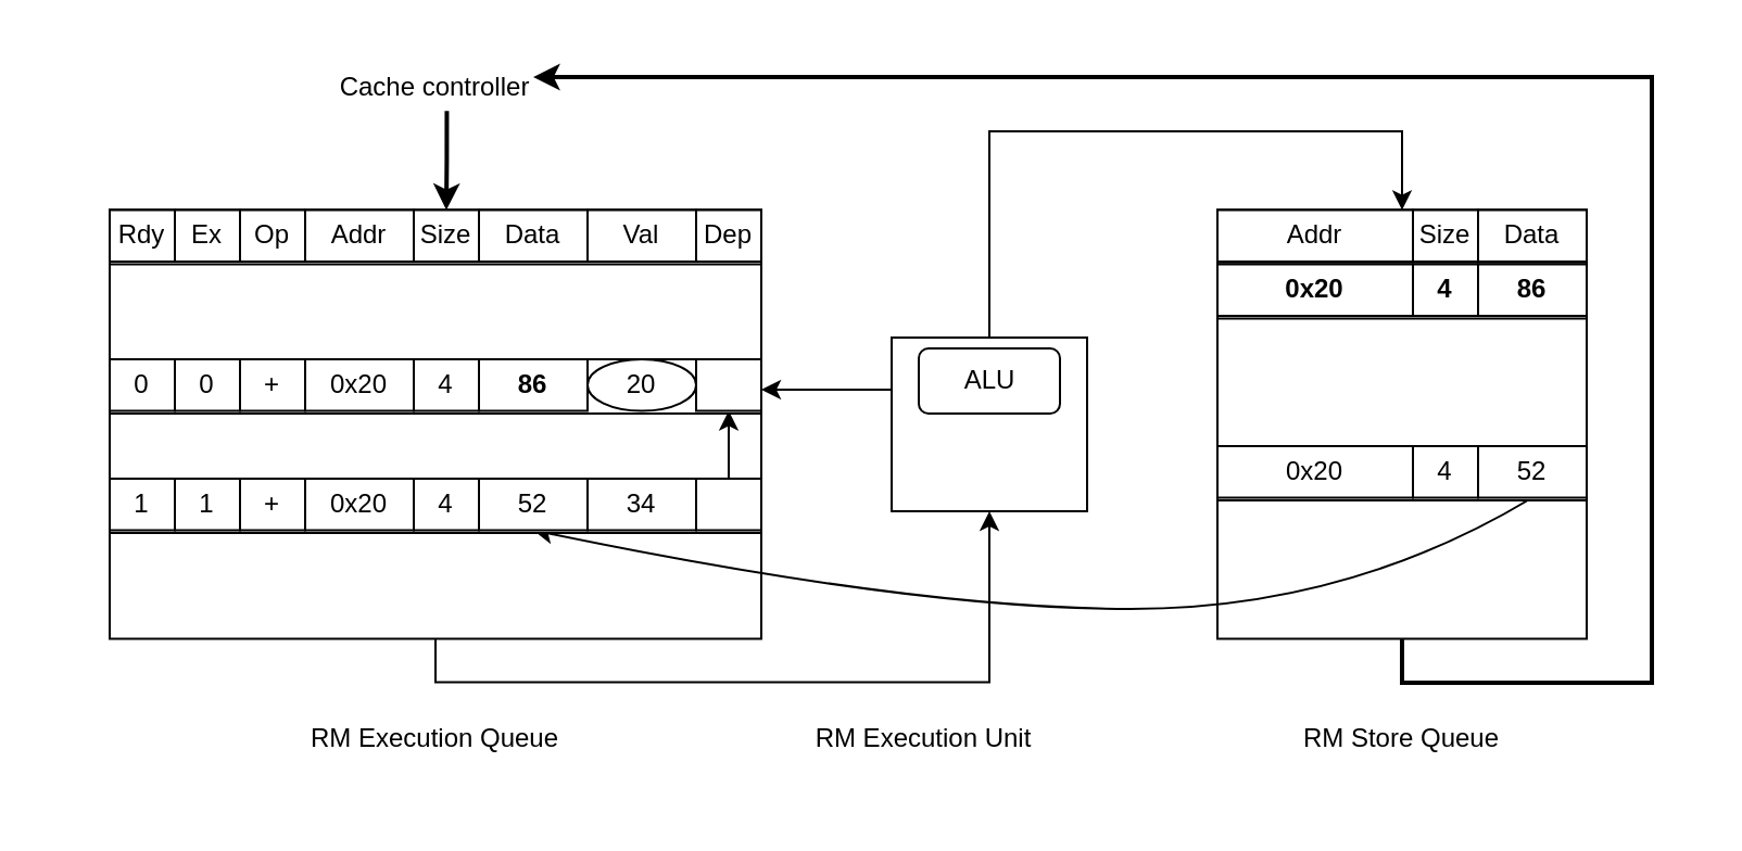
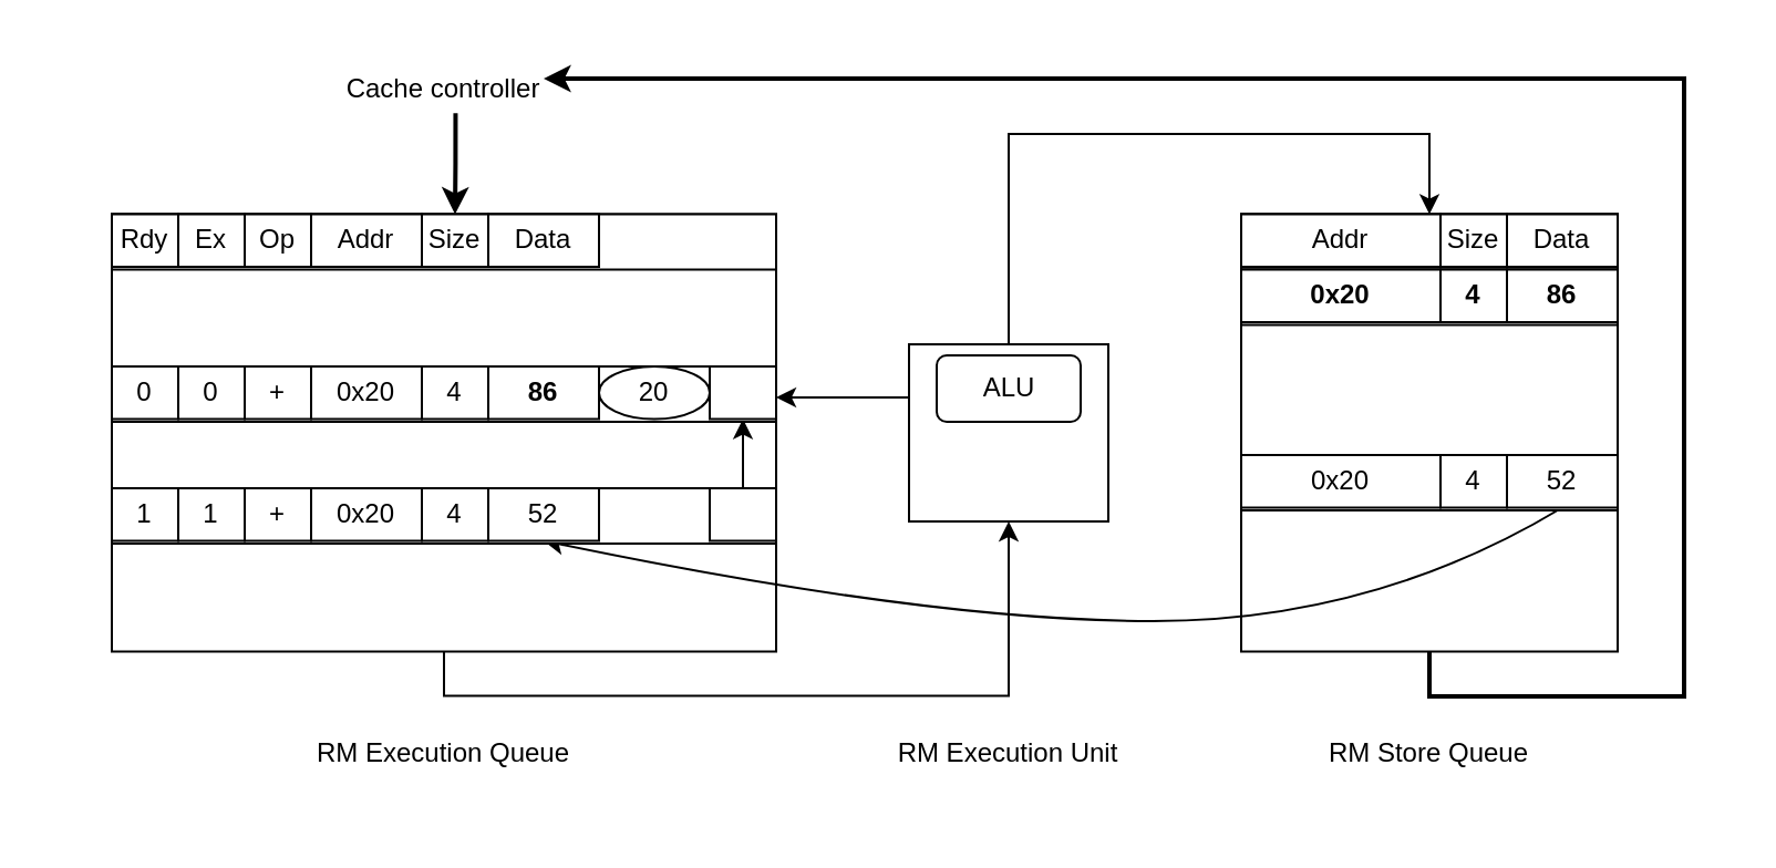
  <mxCell id="0" />
  <mxCell id="1" parent="0" />
  <mxCell id="2" value="" style="rounded=0;whiteSpace=wrap;html=1;strokeColor=none;" vertex="1" parent="1"><mxGeometry x="20" y="20" width="760" height="350" as="geometry" /></mxCell>
  <mxCell id="3" style="edgeStyle=orthogonalEdgeStyle;rounded=0;orthogonalLoop=1;jettySize=auto;html=1;exitX=0.5;exitY=1;exitDx=0;exitDy=0;entryX=0.5;entryY=1;entryDx=0;entryDy=0;" edge="1" parent="1" source="4" target="7"><mxGeometry relative="1" as="geometry" /></mxCell>
  <mxCell id="4" value="" style="rounded=0;whiteSpace=wrap;html=1;" vertex="1" parent="1"><mxGeometry x="50" y="96.25" width="300" height="197.5" as="geometry" /></mxCell>
  <mxCell id="5" style="edgeStyle=orthogonalEdgeStyle;rounded=0;orthogonalLoop=1;jettySize=auto;html=1;exitX=0.5;exitY=0;exitDx=0;exitDy=0;entryX=0.5;entryY=0;entryDx=0;entryDy=0;" edge="1" parent="1" source="7" target="9"><mxGeometry relative="1" as="geometry"><Array as="points"><mxPoint x="455" y="60" /><mxPoint x="645" y="60" /></Array></mxGeometry></mxCell>
  <mxCell id="6" style="edgeStyle=orthogonalEdgeStyle;rounded=0;orthogonalLoop=1;jettySize=auto;html=1;exitX=0;exitY=0.5;exitDx=0;exitDy=0;entryX=1;entryY=0.5;entryDx=0;entryDy=0;strokeWidth=1;" edge="1" parent="1"><mxGeometry relative="1" as="geometry"><mxPoint x="410" y="179" as="sourcePoint" /><mxPoint x="350" y="179" as="targetPoint" /></mxGeometry></mxCell>
  <mxCell id="7" value="" style="rounded=0;whiteSpace=wrap;html=1;" vertex="1" parent="1"><mxGeometry x="410" y="155" width="90" height="80" as="geometry" /></mxCell>
  <mxCell id="8" style="edgeStyle=orthogonalEdgeStyle;rounded=0;orthogonalLoop=1;jettySize=auto;html=1;exitX=0.5;exitY=1;exitDx=0;exitDy=0;entryX=1;entryY=0.25;entryDx=0;entryDy=0;strokeWidth=2;" edge="1" parent="1" source="9" target="16"><mxGeometry relative="1" as="geometry"><Array as="points"><mxPoint x="645" y="314" /><mxPoint x="760" y="314" /><mxPoint x="760" y="35" /></Array></mxGeometry></mxCell>
  <mxCell id="9" value="" style="rounded=0;whiteSpace=wrap;html=1;" vertex="1" parent="1"><mxGeometry x="560" y="96.25" width="170" height="197.5" as="geometry" /></mxCell>
  <mxCell id="10" value="RM Store Queue" style="text;html=1;strokeColor=none;fillColor=none;align=center;verticalAlign=middle;whiteSpace=wrap;rounded=0;" vertex="1" parent="1"><mxGeometry x="565" y="330" width="160" height="20" as="geometry" /></mxCell>
  <mxCell id="11" value="RM Execution Queue" style="text;html=1;strokeColor=none;fillColor=none;align=center;verticalAlign=middle;whiteSpace=wrap;rounded=0;" vertex="1" parent="1"><mxGeometry x="120" y="330" width="160" height="20" as="geometry" /></mxCell>
- <mxCell id="12" value="RM Execution Unit" style="text;html=1;strokeColor=none;fillColor=none;align=center;verticalAlign=middle;whiteSpace=wrap;rounded=0;" vertex="1" parent="1"><mxGeometry x="345" y="330" width="160" height="20" as="geometry" /></mxCell>
+ <mxCell id="12" value="RM Execution Unit" style="text;html=1;strokeColor=none;fillColor=none;align=center;verticalAlign=middle;whiteSpace=wrap;rounded=0;" vertex="1" parent="1"><mxGeometry x="375" y="330" width="160" height="20" as="geometry" /></mxCell>
  <mxCell id="13" value="ALU" style="rounded=1;whiteSpace=wrap;html=1;" vertex="1" parent="1"><mxGeometry x="422.5" y="160" width="65" height="30" as="geometry" /></mxCell>
  <mxCell id="14" value="" style="curved=1;endArrow=classic;html=1;entryX=0.5;entryY=1;entryDx=0;entryDy=0;exitX=0.5;exitY=1;exitDx=0;exitDy=0;" edge="1" parent="1" source="72" target="50"><mxGeometry width="50" height="50" relative="1" as="geometry"><mxPoint x="370" y="220" as="sourcePoint" /><mxPoint x="420" y="170" as="targetPoint" /><Array as="points"><mxPoint x="620" y="280" /><mxPoint x="420" y="280" /></Array></mxGeometry></mxCell>
  <mxCell id="15" value="" style="endArrow=classic;html=1;exitX=0.5;exitY=0;exitDx=0;exitDy=0;entryX=0.5;entryY=1;entryDx=0;entryDy=0;" edge="1" parent="1" source="52" target="40"><mxGeometry width="50" height="50" relative="1" as="geometry"><mxPoint x="340" y="220" as="sourcePoint" /><mxPoint x="390" y="170" as="targetPoint" /></mxGeometry></mxCell>
  <mxCell id="16" value="Cache controller" style="text;html=1;strokeColor=none;fillColor=none;align=center;verticalAlign=middle;whiteSpace=wrap;rounded=0;" vertex="1" parent="1"><mxGeometry x="155" y="30" width="90" height="20" as="geometry" /></mxCell>
  <mxCell id="17" style="edgeStyle=orthogonalEdgeStyle;rounded=0;orthogonalLoop=1;jettySize=auto;html=1;exitX=0.558;exitY=1.031;exitDx=0;exitDy=0;entryX=0.5;entryY=0;entryDx=0;entryDy=0;strokeWidth=2;exitPerimeter=0;" edge="1" parent="1" source="16" target="25"><mxGeometry relative="1" as="geometry" /></mxCell>
  <mxCell id="18" value="" style="group" vertex="1" connectable="0" parent="1"><mxGeometry x="50" y="96.25" width="300" height="25" as="geometry" /></mxCell>
  <mxCell id="19" value="" style="group" vertex="1" connectable="0" parent="18"><mxGeometry width="300" height="25" as="geometry" /></mxCell>
  <mxCell id="20" value="" style="rounded=0;whiteSpace=wrap;html=1;" vertex="1" parent="19"><mxGeometry width="300" height="25" as="geometry" /></mxCell>
  <mxCell id="21" value="Rdy" style="rounded=0;whiteSpace=wrap;html=1;" vertex="1" parent="19"><mxGeometry width="30" height="23.75" as="geometry" /></mxCell>
  <mxCell id="22" value="Ex" style="rounded=0;whiteSpace=wrap;html=1;" vertex="1" parent="19"><mxGeometry x="30" width="30" height="23.75" as="geometry" /></mxCell>
  <mxCell id="23" value="Op" style="rounded=0;whiteSpace=wrap;html=1;" vertex="1" parent="19"><mxGeometry x="60" width="30" height="23.75" as="geometry" /></mxCell>
  <mxCell id="24" value="Addr" style="rounded=0;whiteSpace=wrap;html=1;" vertex="1" parent="19"><mxGeometry x="90" width="50" height="23.75" as="geometry" /></mxCell>
  <mxCell id="25" value="Size" style="rounded=0;whiteSpace=wrap;html=1;" vertex="1" parent="19"><mxGeometry x="140" width="30" height="23.75" as="geometry" /></mxCell>
  <mxCell id="26" value="Data" style="rounded=0;whiteSpace=wrap;html=1;" vertex="1" parent="19"><mxGeometry x="170" width="50" height="23.75" as="geometry" /></mxCell>
- <mxCell id="27" value="Val" style="rounded=0;whiteSpace=wrap;html=1;" vertex="1" parent="19"><mxGeometry x="220" width="50" height="23.75" as="geometry" /></mxCell>
- <mxCell id="28" value="Dep" style="rounded=0;whiteSpace=wrap;html=1;" vertex="1" parent="19"><mxGeometry x="270" width="30" height="23.75" as="geometry" /></mxCell>
  <mxCell id="29" value="" style="group" vertex="1" connectable="0" parent="1"><mxGeometry x="50" y="165" width="300" height="25" as="geometry" /></mxCell>
  <mxCell id="30" value="" style="group" vertex="1" connectable="0" parent="29"><mxGeometry width="300" height="25" as="geometry" /></mxCell>
  <mxCell id="31" value="" style="group" vertex="1" connectable="0" parent="30"><mxGeometry width="300" height="25" as="geometry" /></mxCell>
  <mxCell id="32" value="" style="rounded=0;whiteSpace=wrap;html=1;" vertex="1" parent="31"><mxGeometry width="300" height="25" as="geometry" /></mxCell>
  <mxCell id="33" value="0" style="rounded=0;whiteSpace=wrap;html=1;" vertex="1" parent="31"><mxGeometry width="30" height="23.75" as="geometry" /></mxCell>
  <mxCell id="34" value="0" style="rounded=0;whiteSpace=wrap;html=1;" vertex="1" parent="31"><mxGeometry x="30" width="30" height="23.75" as="geometry" /></mxCell>
  <mxCell id="35" value="+" style="rounded=0;whiteSpace=wrap;html=1;" vertex="1" parent="31"><mxGeometry x="60" width="30" height="23.75" as="geometry" /></mxCell>
  <mxCell id="36" value="0x20" style="rounded=0;whiteSpace=wrap;html=1;" vertex="1" parent="31"><mxGeometry x="90" width="50" height="23.75" as="geometry" /></mxCell>
  <mxCell id="37" value="4" style="rounded=0;whiteSpace=wrap;html=1;" vertex="1" parent="31"><mxGeometry x="140" width="30" height="23.75" as="geometry" /></mxCell>
  <mxCell id="38" value="&lt;b&gt;86&lt;/b&gt;" style="rounded=0;whiteSpace=wrap;html=1;" vertex="1" parent="31"><mxGeometry x="170" width="50" height="23.75" as="geometry" /></mxCell>
  <mxCell id="39" value="20" style="ellipse;whiteSpace=wrap;html=1;" vertex="1" parent="31"><mxGeometry x="220" width="50" height="23.75" as="geometry" /></mxCell>
  <mxCell id="40" value="" style="rounded=0;whiteSpace=wrap;html=1;" vertex="1" parent="31"><mxGeometry x="270" width="30" height="23.75" as="geometry" /></mxCell>
  <mxCell id="41" value="" style="group" vertex="1" connectable="0" parent="1"><mxGeometry x="50" y="220" width="300" height="25" as="geometry" /></mxCell>
  <mxCell id="42" value="" style="group" vertex="1" connectable="0" parent="41"><mxGeometry width="300" height="25" as="geometry" /></mxCell>
  <mxCell id="43" value="" style="group" vertex="1" connectable="0" parent="42"><mxGeometry width="300" height="25" as="geometry" /></mxCell>
  <mxCell id="44" value="" style="rounded=0;whiteSpace=wrap;html=1;" vertex="1" parent="43"><mxGeometry width="300" height="25" as="geometry" /></mxCell>
  <mxCell id="45" value="1" style="rounded=0;whiteSpace=wrap;html=1;" vertex="1" parent="43"><mxGeometry width="30" height="23.75" as="geometry" /></mxCell>
  <mxCell id="46" value="1" style="rounded=0;whiteSpace=wrap;html=1;" vertex="1" parent="43"><mxGeometry x="30" width="30" height="23.75" as="geometry" /></mxCell>
  <mxCell id="47" value="+" style="rounded=0;whiteSpace=wrap;html=1;" vertex="1" parent="43"><mxGeometry x="60" width="30" height="23.75" as="geometry" /></mxCell>
  <mxCell id="48" value="0x20" style="rounded=0;whiteSpace=wrap;html=1;" vertex="1" parent="43"><mxGeometry x="90" width="50" height="23.75" as="geometry" /></mxCell>
  <mxCell id="49" value="4" style="rounded=0;whiteSpace=wrap;html=1;" vertex="1" parent="43"><mxGeometry x="140" width="30" height="23.75" as="geometry" /></mxCell>
  <mxCell id="50" value="52" style="rounded=0;whiteSpace=wrap;html=1;" vertex="1" parent="43"><mxGeometry x="170" width="50" height="23.75" as="geometry" /></mxCell>
- <mxCell id="51" value="34" style="rounded=0;whiteSpace=wrap;html=1;" vertex="1" parent="43"><mxGeometry x="220" width="50" height="23.75" as="geometry" /></mxCell>
  <mxCell id="52" value="" style="rounded=0;whiteSpace=wrap;html=1;" vertex="1" parent="43"><mxGeometry x="270" width="30" height="23.75" as="geometry" /></mxCell>
  <mxCell id="53" value="" style="group" vertex="1" connectable="0" parent="1"><mxGeometry x="560" y="96.25" width="170" height="25" as="geometry" /></mxCell>
  <mxCell id="54" value="" style="group" vertex="1" connectable="0" parent="53"><mxGeometry width="170" height="25" as="geometry" /></mxCell>
  <mxCell id="55" value="" style="group" vertex="1" connectable="0" parent="54"><mxGeometry width="170" height="25" as="geometry" /></mxCell>
  <mxCell id="56" value="" style="rounded=0;whiteSpace=wrap;html=1;fontStyle=4" vertex="1" parent="55"><mxGeometry width="170" height="25" as="geometry" /></mxCell>
  <mxCell id="57" value="Addr" style="rounded=0;whiteSpace=wrap;html=1;" vertex="1" parent="55"><mxGeometry width="90" height="23.75" as="geometry" /></mxCell>
  <mxCell id="58" value="Data" style="rounded=0;whiteSpace=wrap;html=1;" vertex="1" parent="55"><mxGeometry x="120" width="50" height="23.75" as="geometry" /></mxCell>
  <mxCell id="59" value="Size" style="rounded=0;whiteSpace=wrap;html=1;" vertex="1" parent="55"><mxGeometry x="90" width="30" height="23.75" as="geometry" /></mxCell>
  <mxCell id="60" value="" style="group" vertex="1" connectable="0" parent="1"><mxGeometry x="560" y="121.25" width="170" height="25" as="geometry" /></mxCell>
  <mxCell id="61" value="" style="group" vertex="1" connectable="0" parent="60"><mxGeometry width="170" height="25" as="geometry" /></mxCell>
  <mxCell id="62" value="" style="group" vertex="1" connectable="0" parent="61"><mxGeometry width="170" height="25" as="geometry" /></mxCell>
  <mxCell id="63" value="" style="rounded=0;whiteSpace=wrap;html=1;fontStyle=4" vertex="1" parent="62"><mxGeometry width="170" height="25" as="geometry" /></mxCell>
  <mxCell id="64" value="&lt;b&gt;0x20&lt;/b&gt;" style="rounded=0;whiteSpace=wrap;html=1;" vertex="1" parent="62"><mxGeometry width="90" height="23.75" as="geometry" /></mxCell>
  <mxCell id="65" value="&lt;b&gt;86&lt;/b&gt;" style="rounded=0;whiteSpace=wrap;html=1;" vertex="1" parent="62"><mxGeometry x="120" width="50" height="23.75" as="geometry" /></mxCell>
  <mxCell id="66" value="&lt;b&gt;4&lt;/b&gt;" style="rounded=0;whiteSpace=wrap;html=1;" vertex="1" parent="62"><mxGeometry x="90" width="30" height="23.75" as="geometry" /></mxCell>
  <mxCell id="67" value="" style="group" vertex="1" connectable="0" parent="1"><mxGeometry x="560" y="205" width="170" height="25" as="geometry" /></mxCell>
  <mxCell id="68" value="" style="group" vertex="1" connectable="0" parent="67"><mxGeometry width="170" height="25" as="geometry" /></mxCell>
  <mxCell id="69" value="" style="group" vertex="1" connectable="0" parent="68"><mxGeometry width="170" height="25" as="geometry" /></mxCell>
  <mxCell id="70" value="" style="rounded=0;whiteSpace=wrap;html=1;fontStyle=4" vertex="1" parent="69"><mxGeometry width="170" height="25" as="geometry" /></mxCell>
  <mxCell id="71" value="0x20" style="rounded=0;whiteSpace=wrap;html=1;" vertex="1" parent="69"><mxGeometry width="90" height="23.75" as="geometry" /></mxCell>
  <mxCell id="72" value="52" style="rounded=0;whiteSpace=wrap;html=1;" vertex="1" parent="69"><mxGeometry x="120" width="50" height="23.75" as="geometry" /></mxCell>
  <mxCell id="73" value="4" style="rounded=0;whiteSpace=wrap;html=1;" vertex="1" parent="69"><mxGeometry x="90" width="30" height="23.75" as="geometry" /></mxCell>
